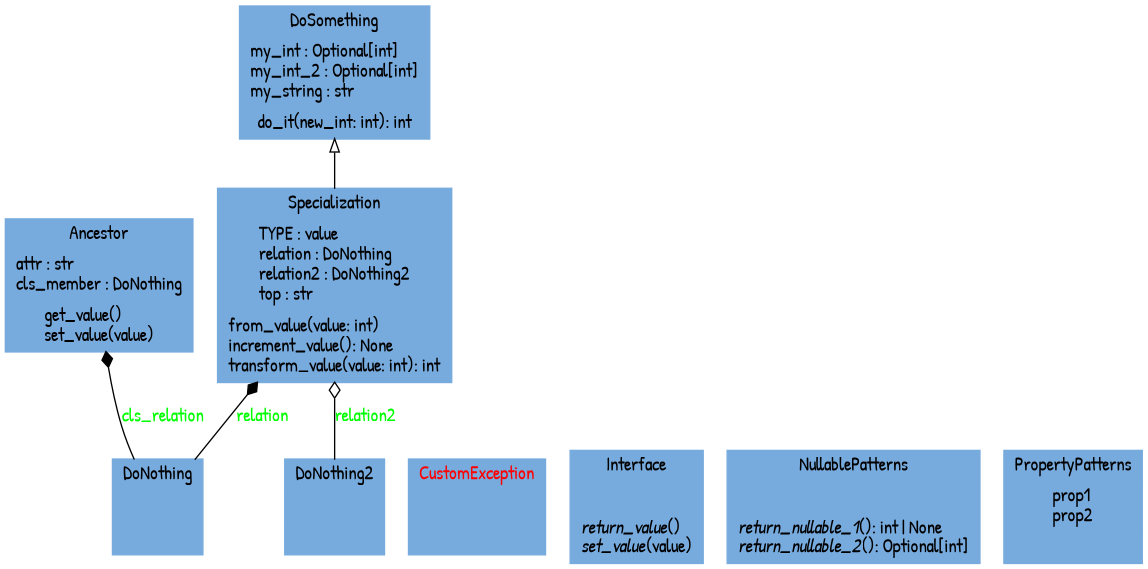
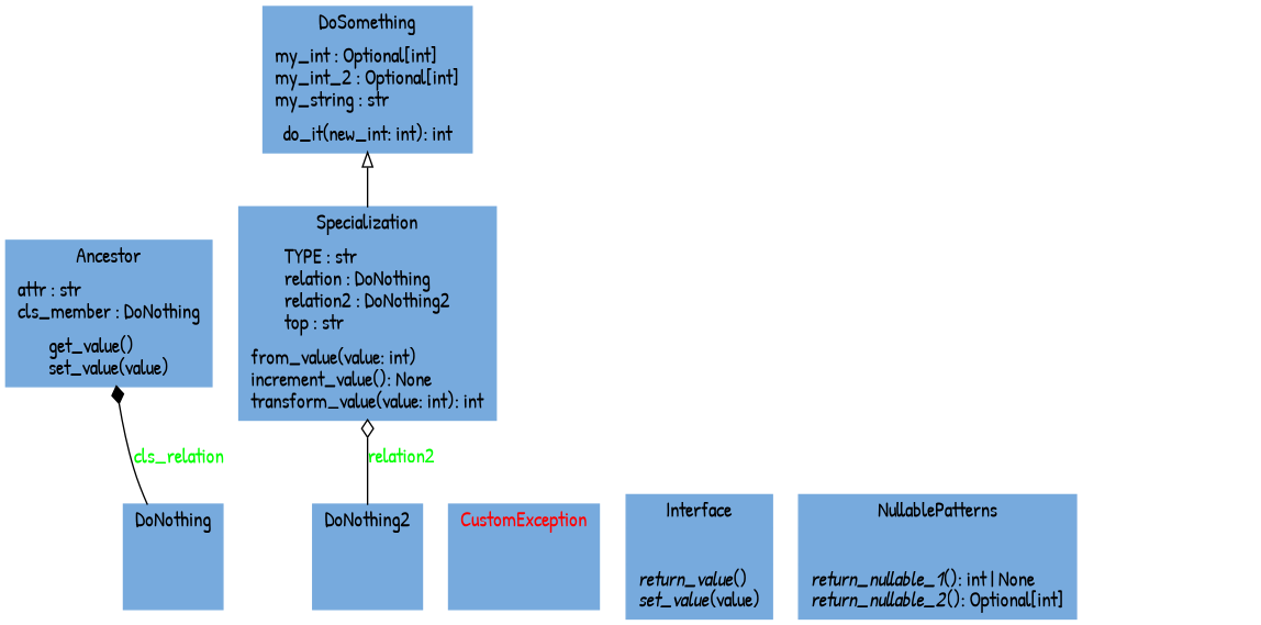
  digraph {
    fontname="Patrick Hand"
    rankdir=BT
    node [color="#77AADD" fontcolor=black fontname="Patrick Hand" shape=record style=filled]
    edge [arrowhead=diamond arrowtail=none fontcolor=green fontname="Patrick Hand" style=solid]
    n1 [label=<{Ancestor|attr : str<br ALIGN="LEFT"/>cls_member : DoNothing<br ALIGN="LEFT"/>|get_value()<br ALIGN="LEFT"/>set_value(value)<br ALIGN="LEFT"/>}>]
    n2 [fontcolor=red label=<{CustomException|<br ALIGN="LEFT"/>|}>]
    n3 [label=<{DoNothing|<br ALIGN="LEFT"/>|}>]
-   n4 [label=<{Specialization|TYPE : value<br ALIGN="LEFT"/>relation : DoNothing<br ALIGN="LEFT"/>relation2 : DoNothing2<br ALIGN="LEFT"/>top : str<br ALIGN="LEFT"/>|from_value(value: int)<br ALIGN="LEFT"/>increment_value(): None<br ALIGN="LEFT"/>transform_value(value: int): int<br ALIGN="LEFT"/>}>]
+   n4 [label=<{Specialization|TYPE : str<br ALIGN="LEFT"/>relation : DoNothing<br ALIGN="LEFT"/>relation2 : DoNothing2<br ALIGN="LEFT"/>top : str<br ALIGN="LEFT"/>|from_value(value: int)<br ALIGN="LEFT"/>increment_value(): None<br ALIGN="LEFT"/>transform_value(value: int): int<br ALIGN="LEFT"/>}>]
    n5 [label=<{DoSomething|my_int : Optional[int]<br ALIGN="LEFT"/>my_int_2 : Optional[int]<br ALIGN="LEFT"/>my_string : str<br ALIGN="LEFT"/>|do_it(new_int: int): int<br ALIGN="LEFT"/>}>]
    n6 [label=<{DoNothing2|<br ALIGN="LEFT"/>|}>]
    n7 [label=<{Interface|<br ALIGN="LEFT"/>|<I>return_value</I>()<br ALIGN="LEFT"/><I>set_value</I>(value)<br ALIGN="LEFT"/>}>]
    n8 [label=<{NullablePatterns|<br ALIGN="LEFT"/>|<I>return_nullable_1</I>(): int \| None<br ALIGN="LEFT"/><I>return_nullable_2</I>(): Optional[int]<br ALIGN="LEFT"/>}>]
-   n9 [label=<{PropertyPatterns|prop1<br ALIGN="LEFT"/>prop2<br ALIGN="LEFT"/>|}>]
    n3 -> n1 [label=cls_relation]
-   n3 -> n4 [label=relation]
    n4 -> n5 [arrowhead=empty fontcolor="" style=""]
    n6 -> n4 [arrowhead=odiamond label=relation2]
  }
